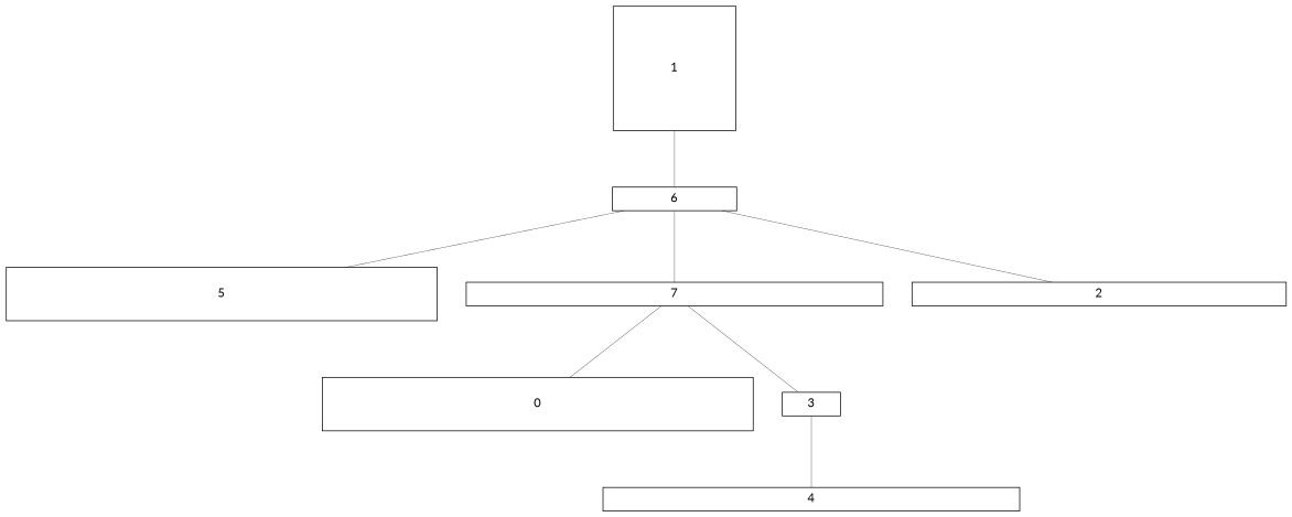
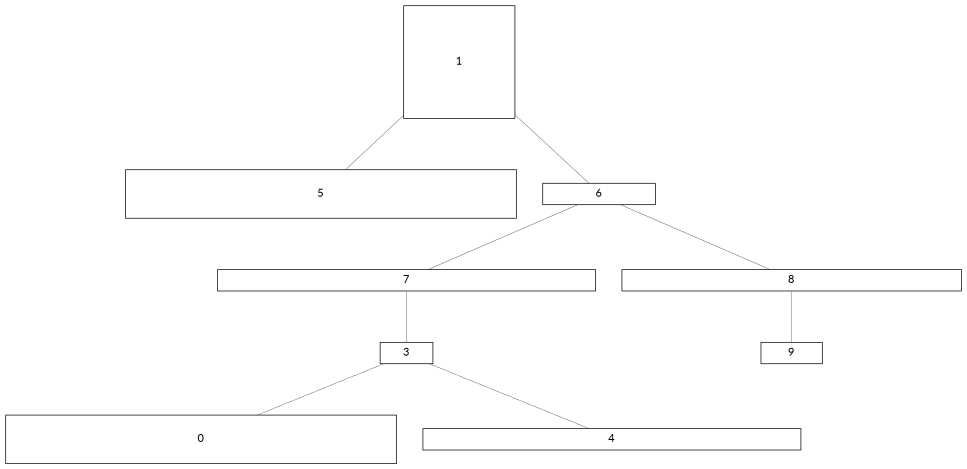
  graph {
    fontname=Lato
    fontsize=8
    rankdir=TB
    splines=true
    node [fillcolor=none fixedsize=true fontname=Lato fontsize=8 margin=0 penwidth=0.5 shape=rect]
    edge [dir=none fontname=Lato penwidth=0.2]
    1 [height=1.096 width=1.087]
    n2 [height=0.467 label=0 width=3.809]
    3 [height=0.207 width=0.515]
    4 [height=0.207 width=3.679]
    5 [height=0.467 width=3.809]
    6 [height=0.207 width=1.100]
    7 [height=0.207 width=3.679]
-   8 [height=0.207 width=3.306 label=2]
+   8 [height=0.207 width=3.306]
+   9 [height=0.207 width=0.592]
    subgraph sub_1 {
      1
      n2
      3
      4
      5
      6
      7
      8
+     9
    }
    1 -- 6
-   7 -- n2
+   3 -- n2
    3 -- 4
-   6 -- 5
+   1 -- 5
    6 -- 7
    6 -- 8
    7 -- 3
+   8 -- 9
  }
